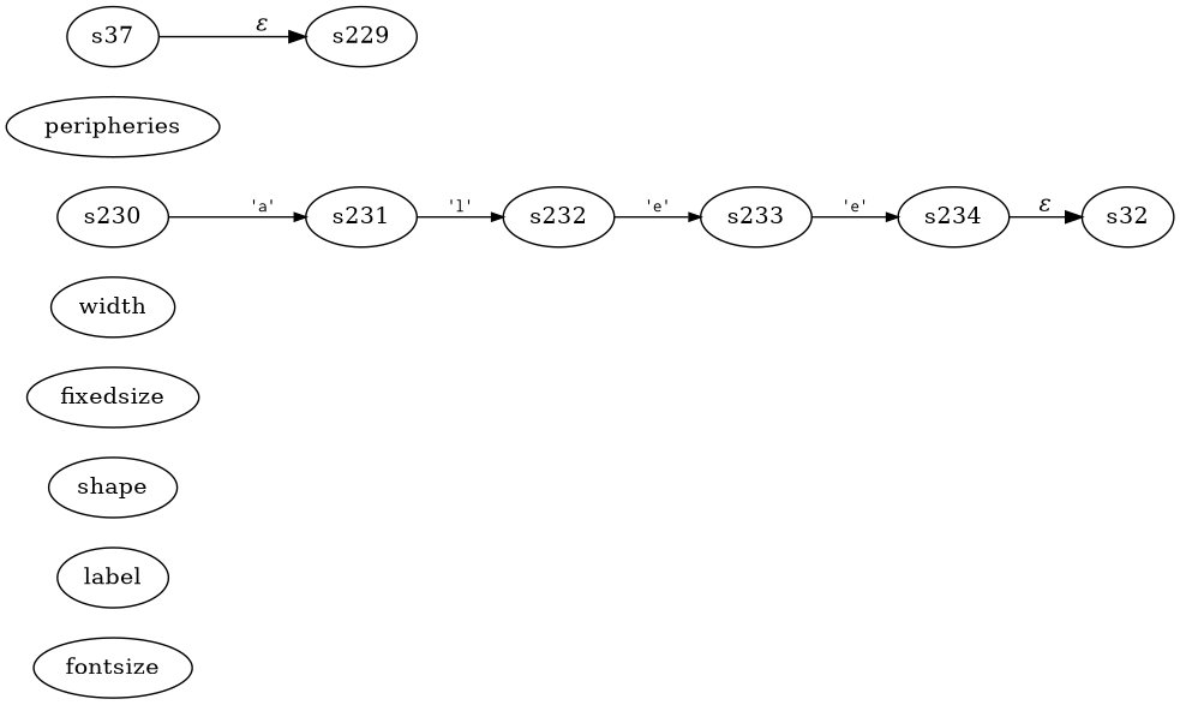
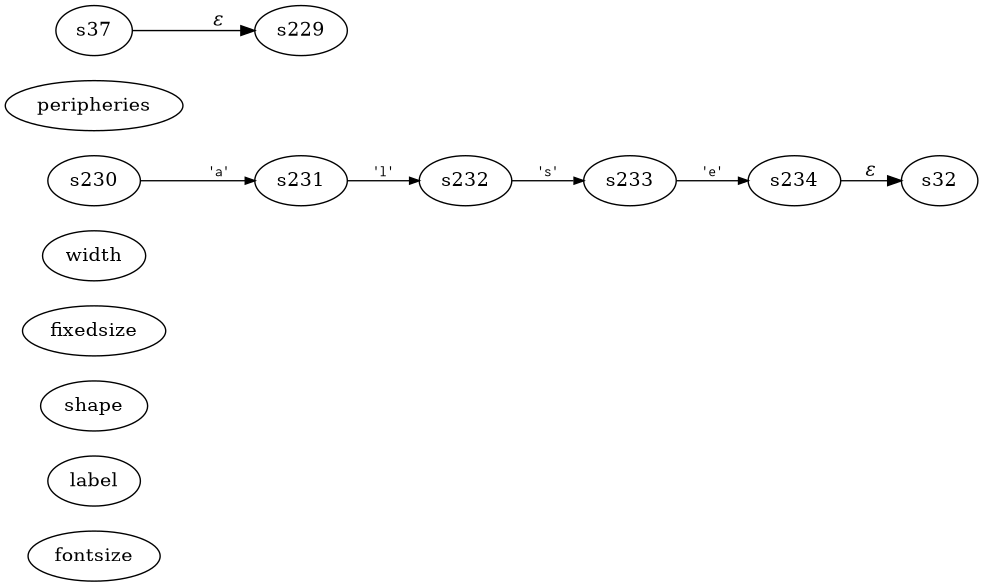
  digraph {
    rankdir=LR
    edge [arrowhead=normal arrowsize=.7 fontname=Courier fontsize=11]
    fontsize
    label
    shape
    fixedsize
    width
    s230
    s231
    peripheries
    s232
    s233
    s234
    s32
    n13 [label=s37]
    s229
    s230 -> s231 [label="'a'"]
    s231 -> s232 [label="'l'"]
-   s232 -> s233 [label="'e'"]
+   s232 -> s233 [label="'s'"]
    s233 -> s234 [label="'e'"]
    s234 -> s32 [fontname="Times-Italic" label="&epsilon;" arrowhead="" arrowsize="" fontsize=""]
    n13 -> s229 [fontname="Times-Italic" label="&epsilon;" arrowhead="" arrowsize="" fontsize=""]
  }
